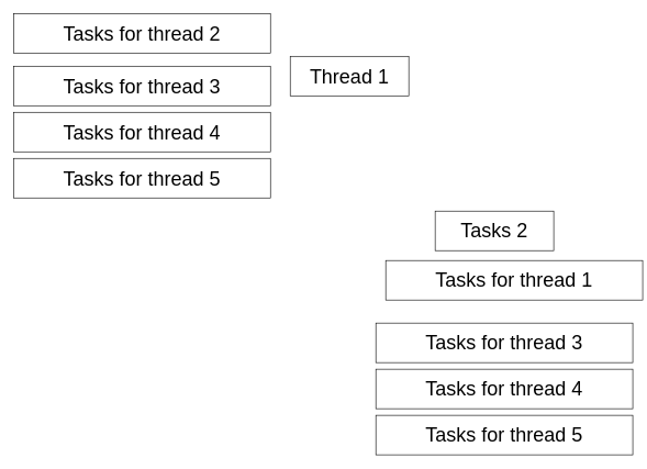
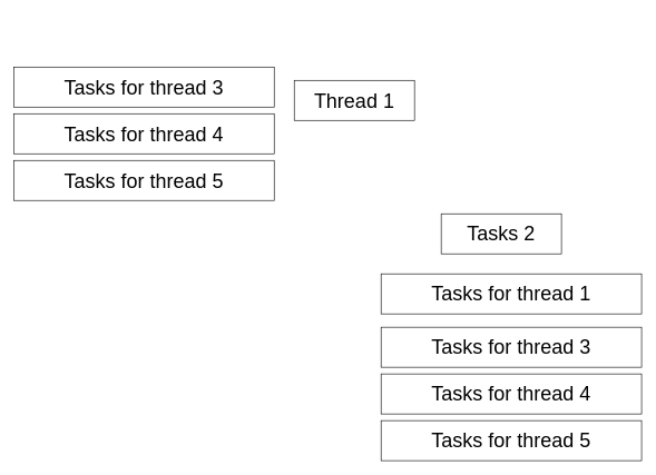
  <mxCell id="0" />
  <mxCell id="1" parent="0" />
- <mxCell id="2" value="Thread 1" style="rounded=0;whiteSpace=wrap;html=1;fontSize=30;" vertex="1" parent="1"><mxGeometry x="440" y="85" width="180" height="60" as="geometry" /></mxCell>
- <mxCell id="3" value="Tasks for thread 2" style="rounded=0;whiteSpace=wrap;html=1;fontSize=30;" vertex="1" parent="1"><mxGeometry x="20" y="20" width="390" height="60" as="geometry" /></mxCell>
+ <mxCell id="2" value="Thread 1" style="rounded=0;whiteSpace=wrap;html=1;fontSize=30;" vertex="1" parent="1"><mxGeometry x="440" y="120" width="180" height="60" as="geometry" /></mxCell>
  <mxCell id="4" value="Tasks for thread 3" style="rounded=0;whiteSpace=wrap;html=1;fontSize=30;" vertex="1" parent="1"><mxGeometry x="20" y="100" width="390" height="60" as="geometry" /></mxCell>
  <mxCell id="5" value="Tasks for thread 4" style="rounded=0;whiteSpace=wrap;html=1;fontSize=30;" vertex="1" parent="1"><mxGeometry x="20" y="170" width="390" height="60" as="geometry" /></mxCell>
  <mxCell id="6" value="Tasks for thread 5" style="rounded=0;whiteSpace=wrap;html=1;fontSize=30;" vertex="1" parent="1"><mxGeometry x="20" y="240" width="390" height="60" as="geometry" /></mxCell>
  <mxCell id="7" value="Tasks 2" style="rounded=0;whiteSpace=wrap;html=1;fontSize=30;" vertex="1" parent="1"><mxGeometry x="660" y="320" width="180" height="60" as="geometry" /></mxCell>
- <mxCell id="8" value="Tasks for thread 1" style="rounded=0;whiteSpace=wrap;html=1;fontSize=30;" vertex="1" parent="1"><mxGeometry x="585" y="395" width="390" height="60" as="geometry" /></mxCell>
+ <mxCell id="8" value="Tasks for thread 1" style="rounded=0;whiteSpace=wrap;html=1;fontSize=30;" vertex="1" parent="1"><mxGeometry x="570" y="410" width="390" height="60" as="geometry" /></mxCell>
  <mxCell id="9" value="Tasks for thread 3" style="rounded=0;whiteSpace=wrap;html=1;fontSize=30;" vertex="1" parent="1"><mxGeometry x="570" y="490" width="390" height="60" as="geometry" /></mxCell>
  <mxCell id="10" value="Tasks for thread 4" style="rounded=0;whiteSpace=wrap;html=1;fontSize=30;" vertex="1" parent="1"><mxGeometry x="570" y="560" width="390" height="60" as="geometry" /></mxCell>
  <mxCell id="11" value="Tasks for thread 5" style="rounded=0;whiteSpace=wrap;html=1;fontSize=30;" vertex="1" parent="1"><mxGeometry x="570" y="630" width="390" height="60" as="geometry" /></mxCell>
